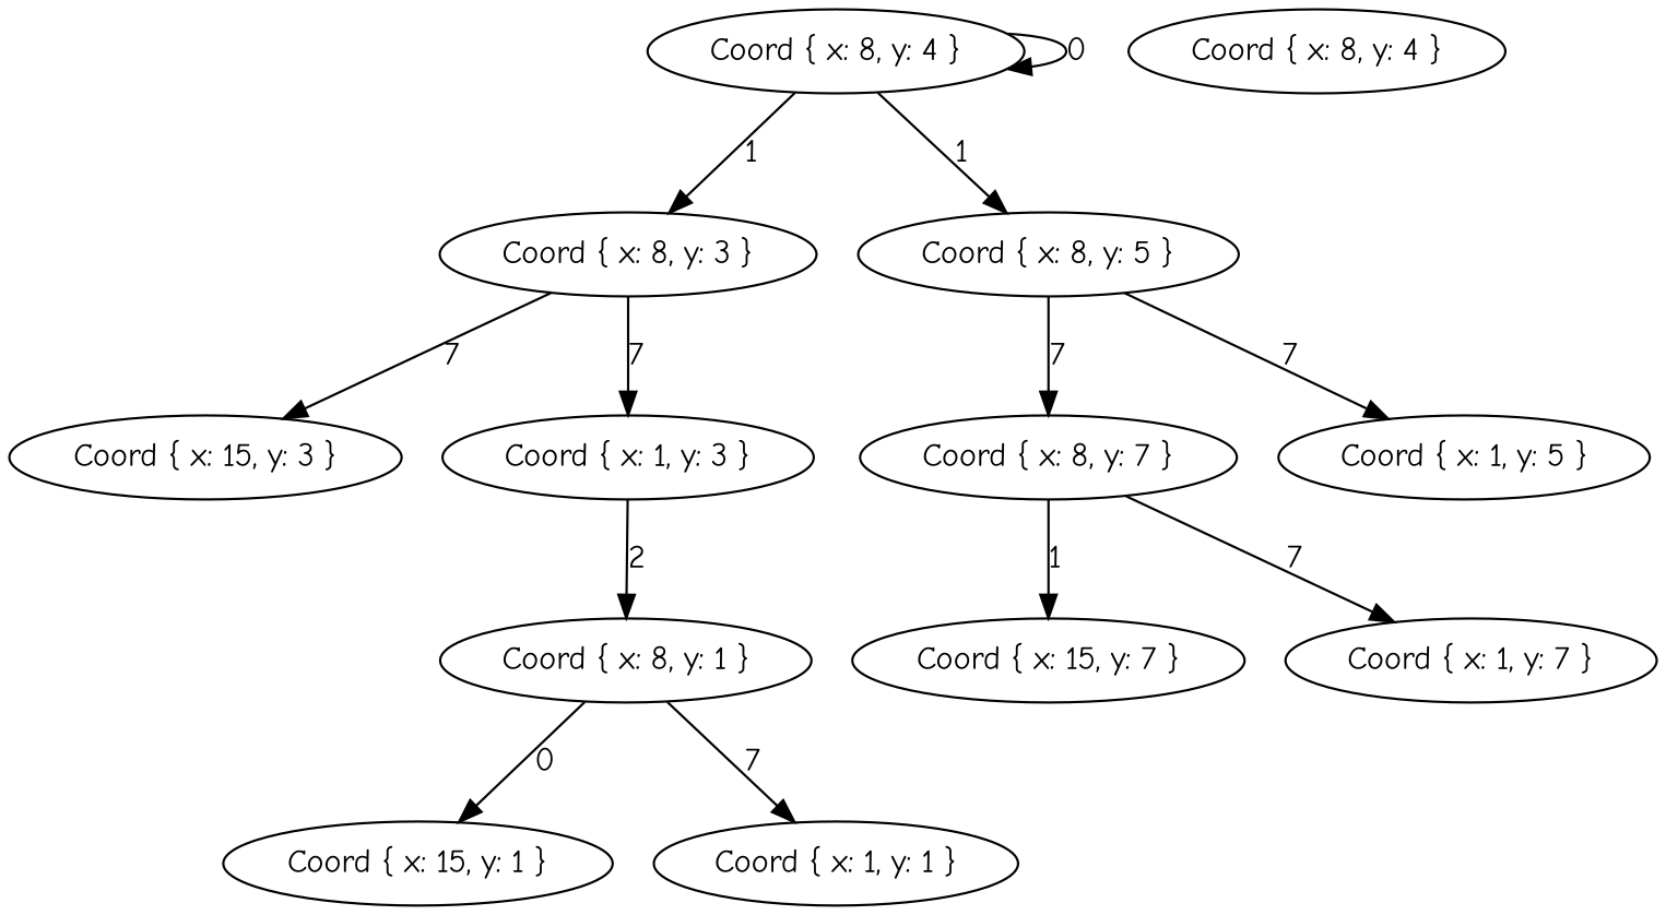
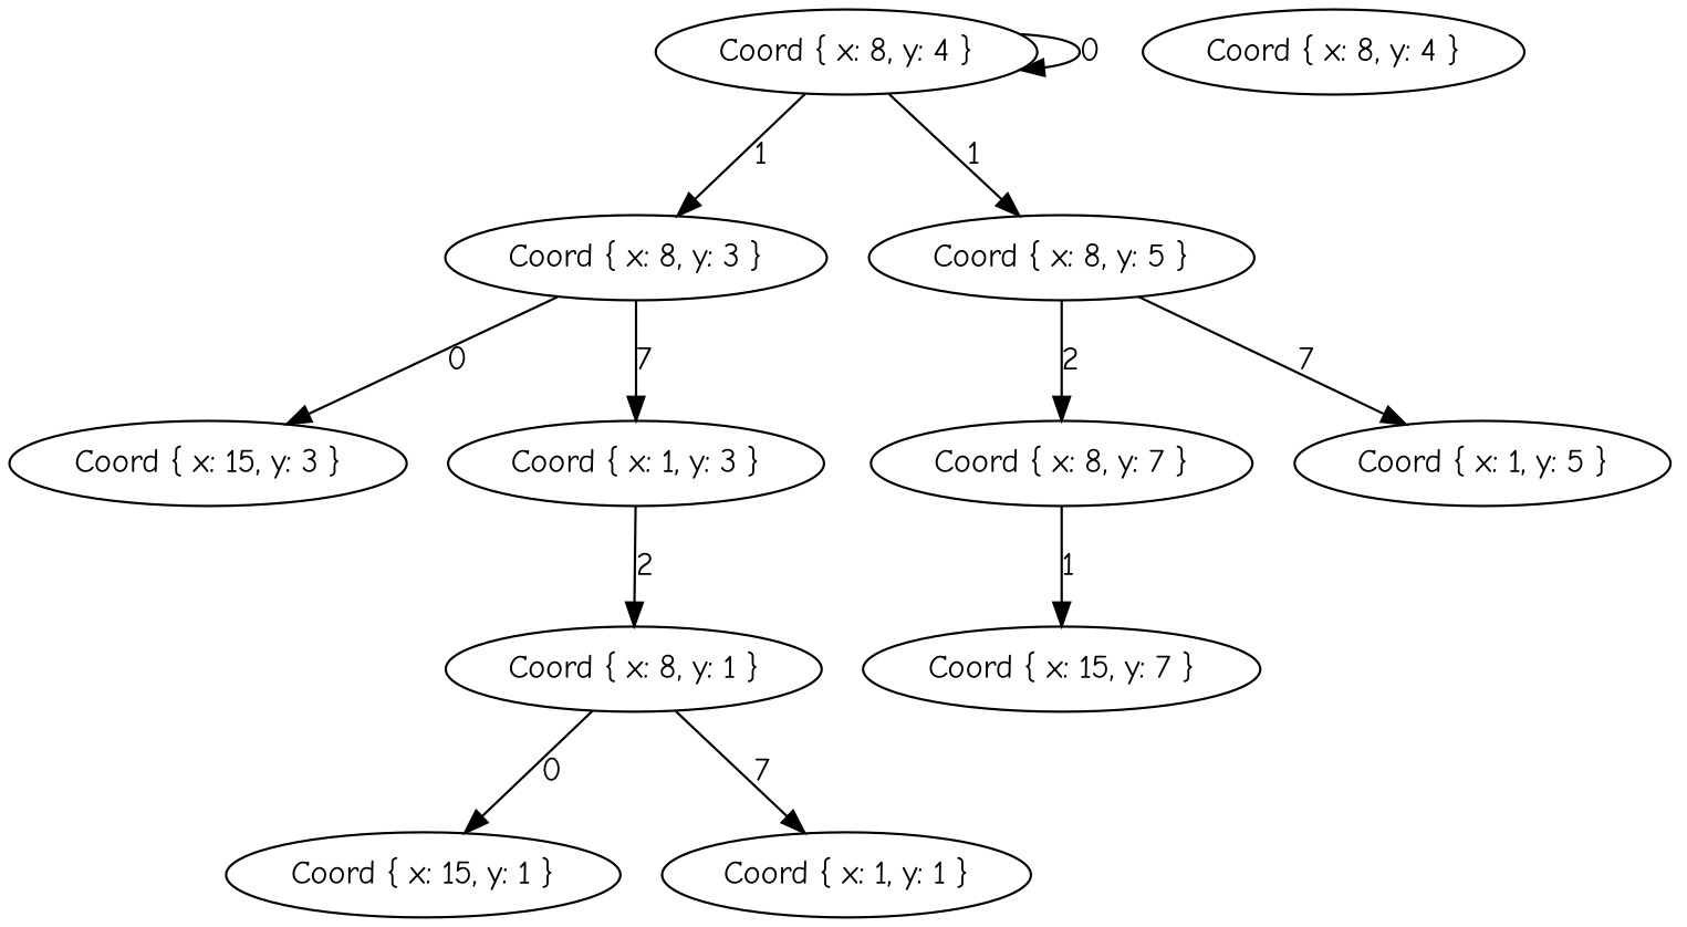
  digraph {
    fontname="Comic Neue"
    node [fontname="Comic Neue"]
    edge [fontname="Comic Neue"]
    n1 [label="Coord { x: 8, y: 4 }"]
    n2 [label="Coord { x: 8, y: 3 }"]
    n3 [label="Coord { x: 8, y: 5 }"]
    n4 [label="Coord { x: 15, y: 3 }"]
    n5 [label="Coord { x: 1, y: 3 }"]
    n6 [label="Coord { x: 8, y: 7 }"]
    n7 [label="Coord { x: 1, y: 5 }"]
    n8 [label="Coord { x: 8, y: 4 }"]
    n9 [label="Coord { x: 8, y: 1 }"]
    n10 [label="Coord { x: 15, y: 1 }"]
    n11 [label="Coord { x: 1, y: 1 }"]
    n12 [label="Coord { x: 15, y: 7 }"]
-   n13 [label="Coord { x: 1, y: 7 }"]
    n1 -> n1 [label=0]
    n1 -> n2 [label=1]
    n1 -> n3 [label=1]
-   n2 -> n4 [label=7]
+   n2 -> n4 [label=0]
    n2 -> n5 [label=7]
-   n3 -> n6 [label=7]
+   n3 -> n6 [label=2]
    n3 -> n7 [label=7]
    n5 -> n9 [label=2]
    n6 -> n12 [label=1]
-   n6 -> n13 [label=7]
    n9 -> n10 [label=0]
    n9 -> n11 [label=7]
  }
